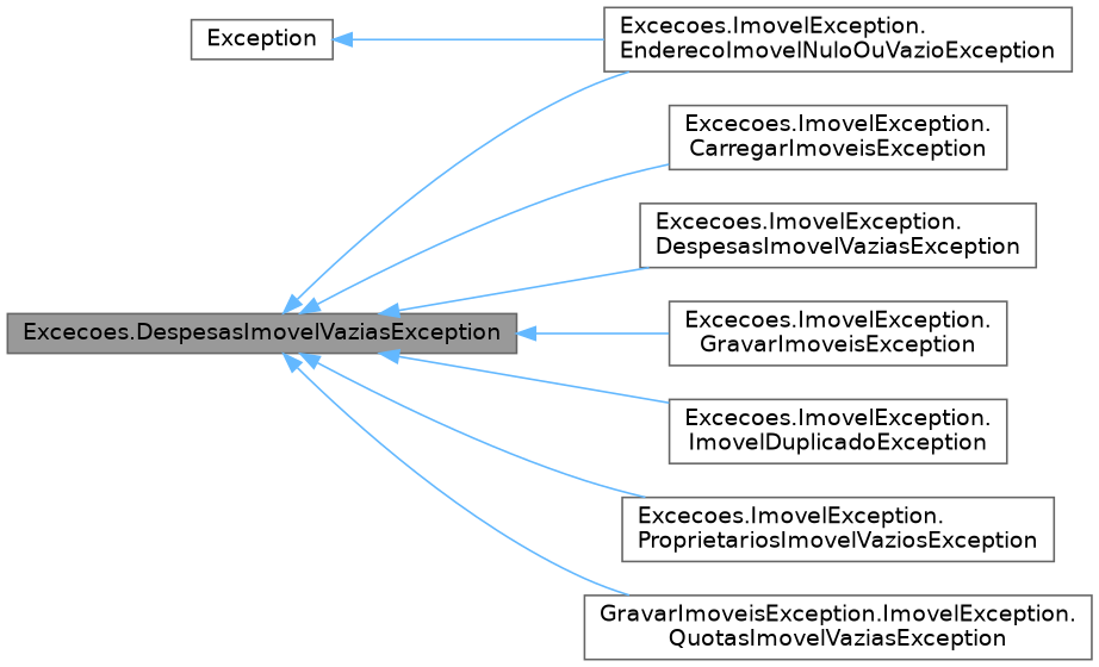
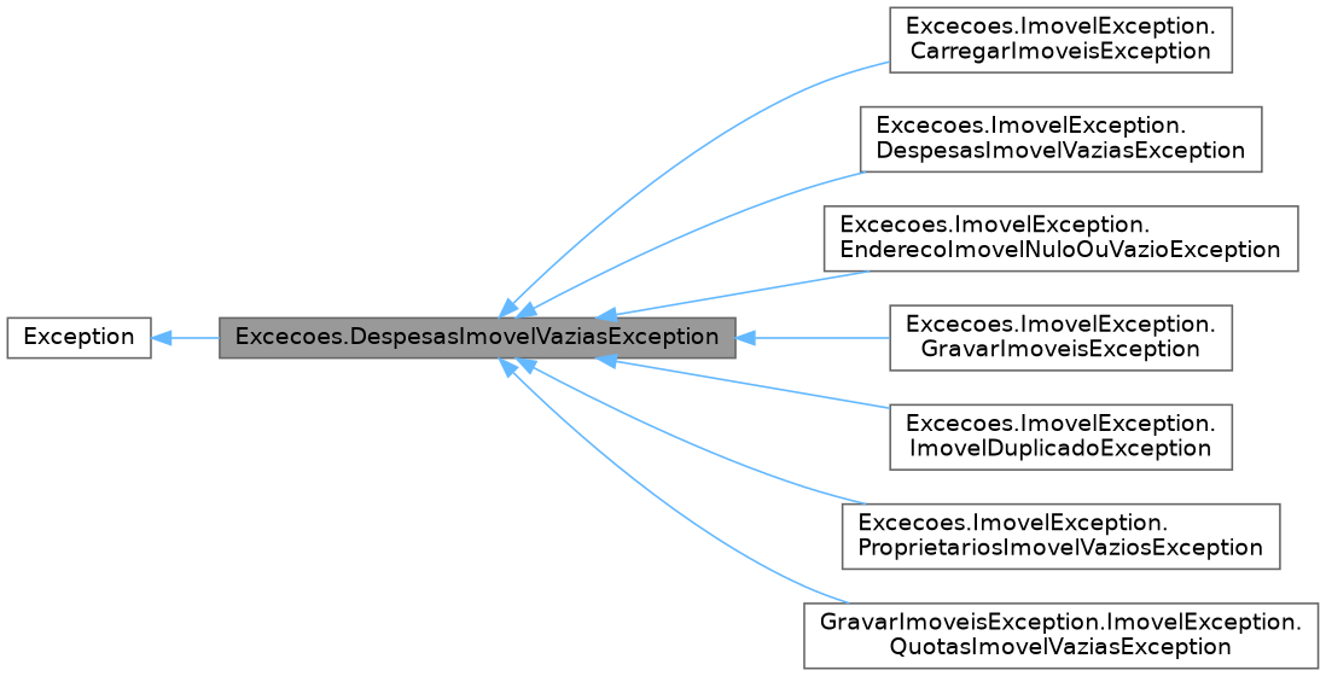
  digraph {
    rankdir=LR
    node [color=gray40 fillcolor=white fontname=Helvetica fontsize=12 shape=box style=filled]
    edge [color=steelblue1 dir=back fontname=Helvetica fontsize=12 labelfontname=Helvetica labelfontsize=10 style=solid]
    n1 [fillcolor=grey60 fontcolor=black height=0.2 label="Excecoes.DespesasImovelVaziasException" width=0.4]
    n2 [height=0.2 label="Excecoes.ImovelException.\lCarregarImoveisException" width=0.4]
    n3 [height=0.2 label="Excecoes.ImovelException.\lDespesasImovelVaziasException" width=0.4]
    n4 [height=0.2 label="Excecoes.ImovelException.\lEnderecoImovelNuloOuVazioException" width=0.4]
    n5 [height=0.2 label="Excecoes.ImovelException.\lGravarImoveisException" width=0.4]
    n6 [height=0.2 label="Excecoes.ImovelException.\lImovelDuplicadoException" width=0.4]
    n7 [height=0.2 label="Excecoes.ImovelException.\lProprietariosImovelVaziosException" width=0.4]
    n8 [height=0.2 label="GravarImoveisException.ImovelException.\lQuotasImovelVaziasException" width=0.4]
    n9 [height=0.2 label=Exception width=0.4]
    n1 -> n2
    n1 -> n3
    n1 -> n4
    n1 -> n5
    n1 -> n6
    n1 -> n7
    n1 -> n8
-   n9 -> n4
+   n9 -> n1
  }
